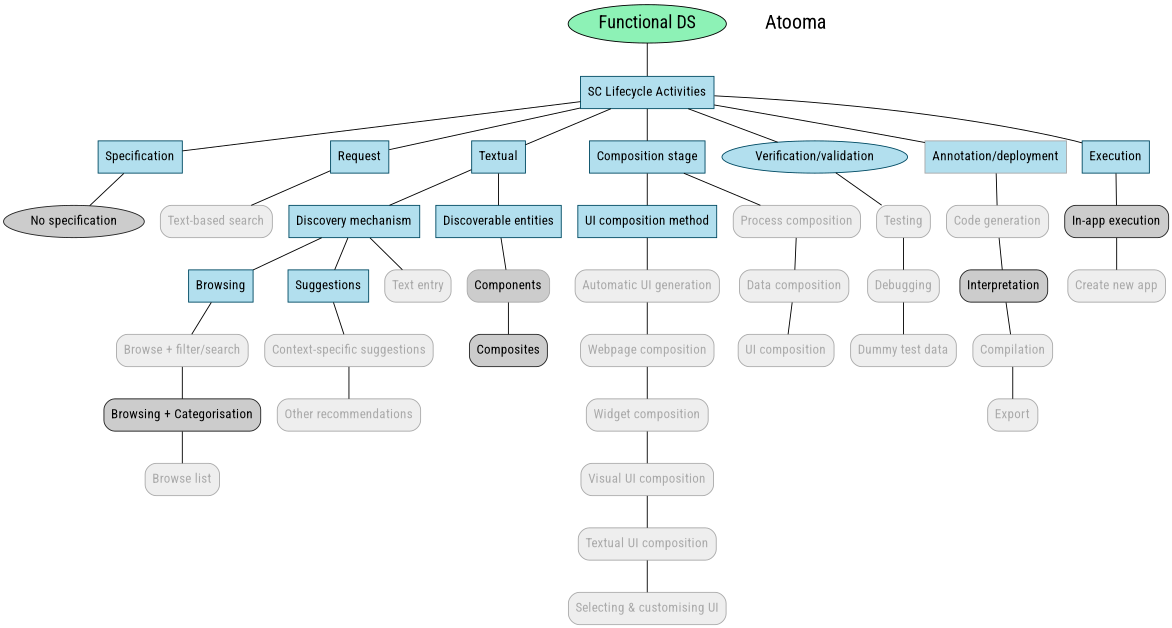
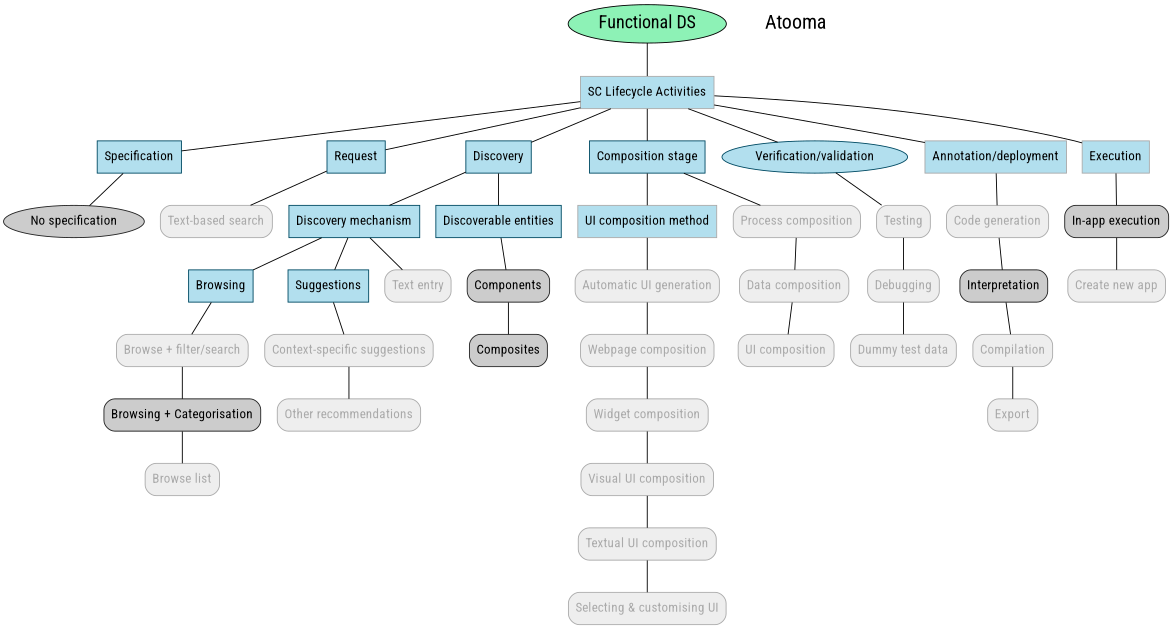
  digraph {
    fontname="Roboto Condensed"
    node [color="#AAAAAA" fillcolor="#EEEEEE" fontname="Roboto Condensed" fontsize=15 style="rounded,filled" fontcolor="#AAAAAA" shape=rect]
    edge [arrowhead=none fontname="Roboto Condensed"]
    "Functional DS" [color="047b35" fillcolor="#8df2b6" fontsize=20 style=filled fontcolor="" shape=""]
-   "SC Lifecycle Activities" [color="#004a63" fillcolor=lightblue2 fontcolor="#000000" shape=box style=filled]
+   "SC Lifecycle Activities" [fillcolor=lightblue2 fontcolor="#000000" shape=box style=filled]
    Specification [color="#004a63" fillcolor=lightblue2 fontcolor="#000000" shape=box style=filled]
    Request [color="#004a63" fillcolor=lightblue2 fontcolor="#000000" shape=box style=filled]
-   Discovery [color="#004a63" fillcolor=lightblue2 fontcolor="#000000" shape=box style=filled label=Textual]
+   Discovery [color="#004a63" fillcolor=lightblue2 fontcolor="#000000" shape=box style=filled]
    "Composition stage" [color="#004a63" fillcolor=lightblue2 fontcolor="#000000" shape=box style=filled]
    "Verification/validation" [color="#004a63" fillcolor=lightblue2 fontcolor="#000000" shape=ellipse style=filled]
    "Annotation/deployment" [fillcolor=lightblue2 fontcolor="#000000" shape=box style=filled]
-   Execution [color="#004a63" fillcolor=lightblue2 fontcolor="#000000" shape=box style=filled]
+   Execution [fillcolor=lightblue2 fontcolor="#000000" shape=box style=filled]
    Atooma [color="#FFFFFF" fillcolor="#FFFFFF" fontcolor="#000000" fontsize=22 style=filled shape=""]
    "No specification" [color="#222222" fillcolor="#CCCCCC" fontcolor="#000000" shape=ellipse]
    "Text-based search"
    "Discovery mechanism" [color="#004a63" fillcolor=lightblue2 fontcolor="#000000" shape=box style=filled]
    "Discoverable entities" [color="#004a63" fillcolor=lightblue2 fontcolor="#000000" shape=box style=filled]
-   "UI composition method" [color="#004a63" fillcolor=lightblue2 fontcolor="#000000" shape=box style=filled]
+   "UI composition method" [fillcolor=lightblue2 fontcolor="#000000" shape=box style=filled]
    "Process composition"
    Testing
    "Code generation"
    "In-app execution" [color="#222222" fillcolor="#CCCCCC" fontcolor="#000000"]
    Browsing [color="#004a63" fillcolor=lightblue2 fontcolor="#000000" shape=box style=filled]
    Suggestions [color="#004a63" fillcolor=lightblue2 fontcolor="#000000" shape=box style=filled]
    "Text entry"
-   Components [fillcolor="#CCCCCC" fontcolor="#000000"]
+   Components [color="#222222" fillcolor="#CCCCCC" fontcolor="#000000"]
    "Browse + filter/search"
    "Context-specific suggestions"
    Composites [color="#222222" fillcolor="#CCCCCC" fontcolor="#000000"]
    "Automatic UI generation"
    "Data composition"
    "Webpage composition"
    Debugging
    Interpretation [color="#222222" fillcolor="#CCCCCC" fontcolor="#000000"]
    "Create new app"
    "Browsing + Categorisation" [color="#222222" fillcolor="#CCCCCC" fontcolor="#000000"]
    "Other recommendations"
    "Browse list"
    Compilation
    Export
    "UI composition"
    "Widget composition"
    "Visual UI composition"
    "Textual UI composition"
    "Selecting & customising UI"
    "Dummy test data"
    "Functional DS" -> "SC Lifecycle Activities"
    "SC Lifecycle Activities" -> Specification
    "SC Lifecycle Activities" -> Request
    "SC Lifecycle Activities" -> Discovery
    "SC Lifecycle Activities" -> "Composition stage"
    "SC Lifecycle Activities" -> "Verification/validation"
    "SC Lifecycle Activities" -> "Annotation/deployment"
    "SC Lifecycle Activities" -> Execution
    Specification -> "No specification"
    Request -> "Text-based search"
    Discovery -> "Discovery mechanism"
    Discovery -> "Discoverable entities"
    "Composition stage" -> "UI composition method"
    "Composition stage" -> "Process composition"
    "Verification/validation" -> Testing
    "Annotation/deployment" -> "Code generation"
    Execution -> "In-app execution"
    "Discovery mechanism" -> Browsing
    "Discovery mechanism" -> Suggestions
    "Discovery mechanism" -> "Text entry"
    "Discoverable entities" -> Components
    "UI composition method" -> "Automatic UI generation"
    "Process composition" -> "Data composition"
    Testing -> Debugging
    "Code generation" -> Interpretation
    "In-app execution" -> "Create new app"
    Browsing -> "Browse + filter/search"
    Suggestions -> "Context-specific suggestions"
    Components -> Composites
    "Browse + filter/search" -> "Browsing + Categorisation"
    "Context-specific suggestions" -> "Other recommendations"
    "Automatic UI generation" -> "Webpage composition"
    "Data composition" -> "UI composition"
    "Webpage composition" -> "Widget composition"
    Debugging -> "Dummy test data"
    Interpretation -> Compilation
    "Browsing + Categorisation" -> "Browse list"
    Compilation -> Export
    "Widget composition" -> "Visual UI composition"
    "Visual UI composition" -> "Textual UI composition"
    "Textual UI composition" -> "Selecting & customising UI"
  }
